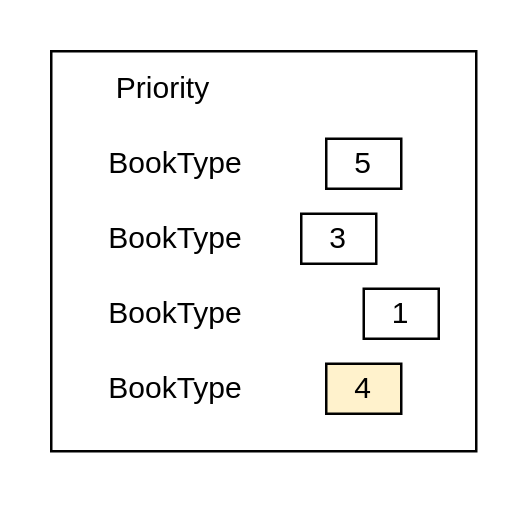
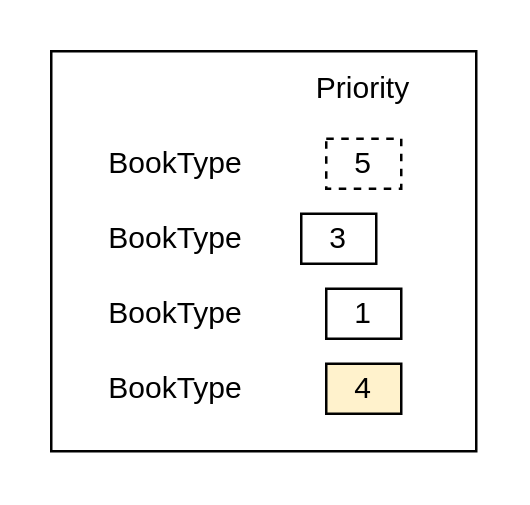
  <mxCell id="0" />
  <mxCell id="1" parent="0" />
  <mxCell id="2" value="" style="rounded=0;whiteSpace=wrap;html=1;" vertex="1" parent="1"><mxGeometry x="20" y="20" width="170" height="160" as="geometry" /></mxCell>
- <mxCell id="3" value="5" style="rounded=0;whiteSpace=wrap;html=1;" vertex="1" parent="1"><mxGeometry x="130" y="55" width="30" height="20" as="geometry" /></mxCell>
+ <mxCell id="3" value="5" style="rounded=0;whiteSpace=wrap;html=1;dashed=1;" vertex="1" parent="1"><mxGeometry x="130" y="55" width="30" height="20" as="geometry" /></mxCell>
  <mxCell id="4" value="BookType" style="text;html=1;strokeColor=none;fillColor=none;align=center;verticalAlign=middle;whiteSpace=wrap;rounded=0;" vertex="1" parent="1"><mxGeometry x="40" y="55" width="60" height="20" as="geometry" /></mxCell>
- <mxCell id="5" value="1" style="rounded=0;whiteSpace=wrap;html=1;" vertex="1" parent="1"><mxGeometry x="145" y="115" width="30" height="20" as="geometry" /></mxCell>
+ <mxCell id="5" value="1" style="rounded=0;whiteSpace=wrap;html=1;" vertex="1" parent="1"><mxGeometry x="130" y="115" width="30" height="20" as="geometry" /></mxCell>
  <mxCell id="6" value="BookType" style="text;html=1;strokeColor=none;fillColor=none;align=center;verticalAlign=middle;whiteSpace=wrap;rounded=0;" vertex="1" parent="1"><mxGeometry x="40" y="115" width="60" height="20" as="geometry" /></mxCell>
  <mxCell id="7" value="3" style="rounded=0;whiteSpace=wrap;html=1;" vertex="1" parent="1"><mxGeometry x="120" y="85" width="30" height="20" as="geometry" /></mxCell>
  <mxCell id="8" value="BookType" style="text;html=1;strokeColor=none;fillColor=none;align=center;verticalAlign=middle;whiteSpace=wrap;rounded=0;" vertex="1" parent="1"><mxGeometry x="40" y="85" width="60" height="20" as="geometry" /></mxCell>
  <mxCell id="9" value="4" style="rounded=0;whiteSpace=wrap;html=1;fillColor=#fff2cc;" vertex="1" parent="1"><mxGeometry x="130" y="145" width="30" height="20" as="geometry" /></mxCell>
  <mxCell id="10" value="BookType" style="text;html=1;strokeColor=none;fillColor=none;align=center;verticalAlign=middle;whiteSpace=wrap;rounded=0;" vertex="1" parent="1"><mxGeometry x="40" y="145" width="60" height="20" as="geometry" /></mxCell>
- <mxCell id="11" value="Priority" style="text;html=1;strokeColor=none;fillColor=none;align=center;verticalAlign=middle;whiteSpace=wrap;rounded=0;" vertex="1" parent="1"><mxGeometry x="45" y="25" width="40" height="20" as="geometry" /></mxCell>
+ <mxCell id="11" value="Priority" style="text;html=1;strokeColor=none;fillColor=none;align=center;verticalAlign=middle;whiteSpace=wrap;rounded=0;" vertex="1" parent="1"><mxGeometry x="125" y="25" width="40" height="20" as="geometry" /></mxCell>
